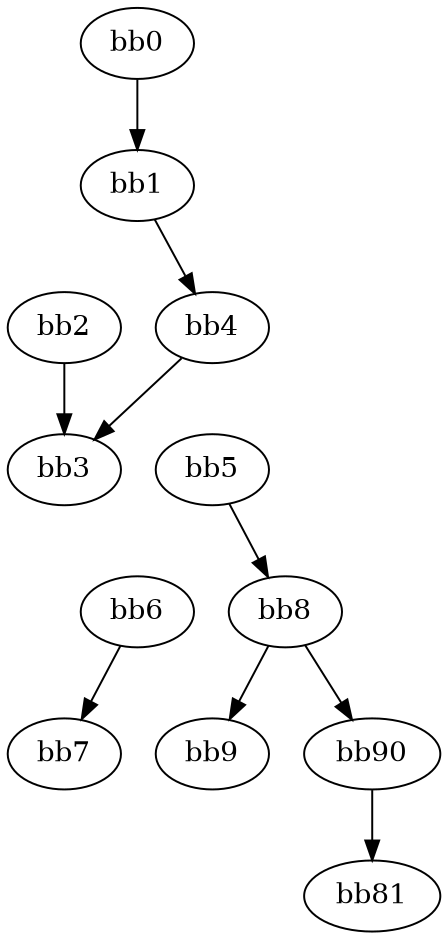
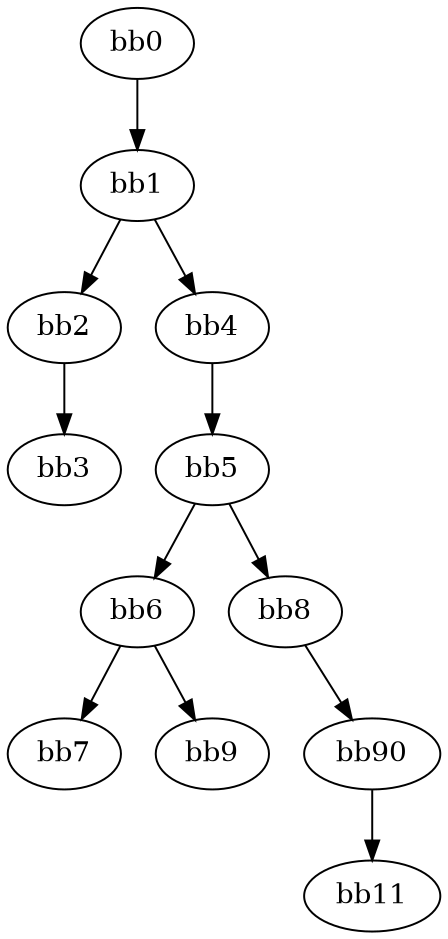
  digraph {
    n1 [label=bb0]
    n2 [label=bb1]
    n3 [label=bb2]
    n4 [label=bb4]
    n5 [label=bb3]
    n6 [label=bb5]
    n7 [label=bb6]
    n8 [label=bb8]
    n9 [label=bb7]
    n10 [label=bb9]
    n11 [label=bb90]
-   n12 [label=bb81]
+   n12 [label=bb11]
    n1 -> n2
+   n2 -> n3
    n2 -> n4
    n3 -> n5
-   n4 -> n5
+   n4 -> n6
+   n6 -> n7
    n6 -> n8
    n7 -> n9
-   n8 -> n10
+   n7 -> n10
    n8 -> n11
    n11 -> n12
  }
